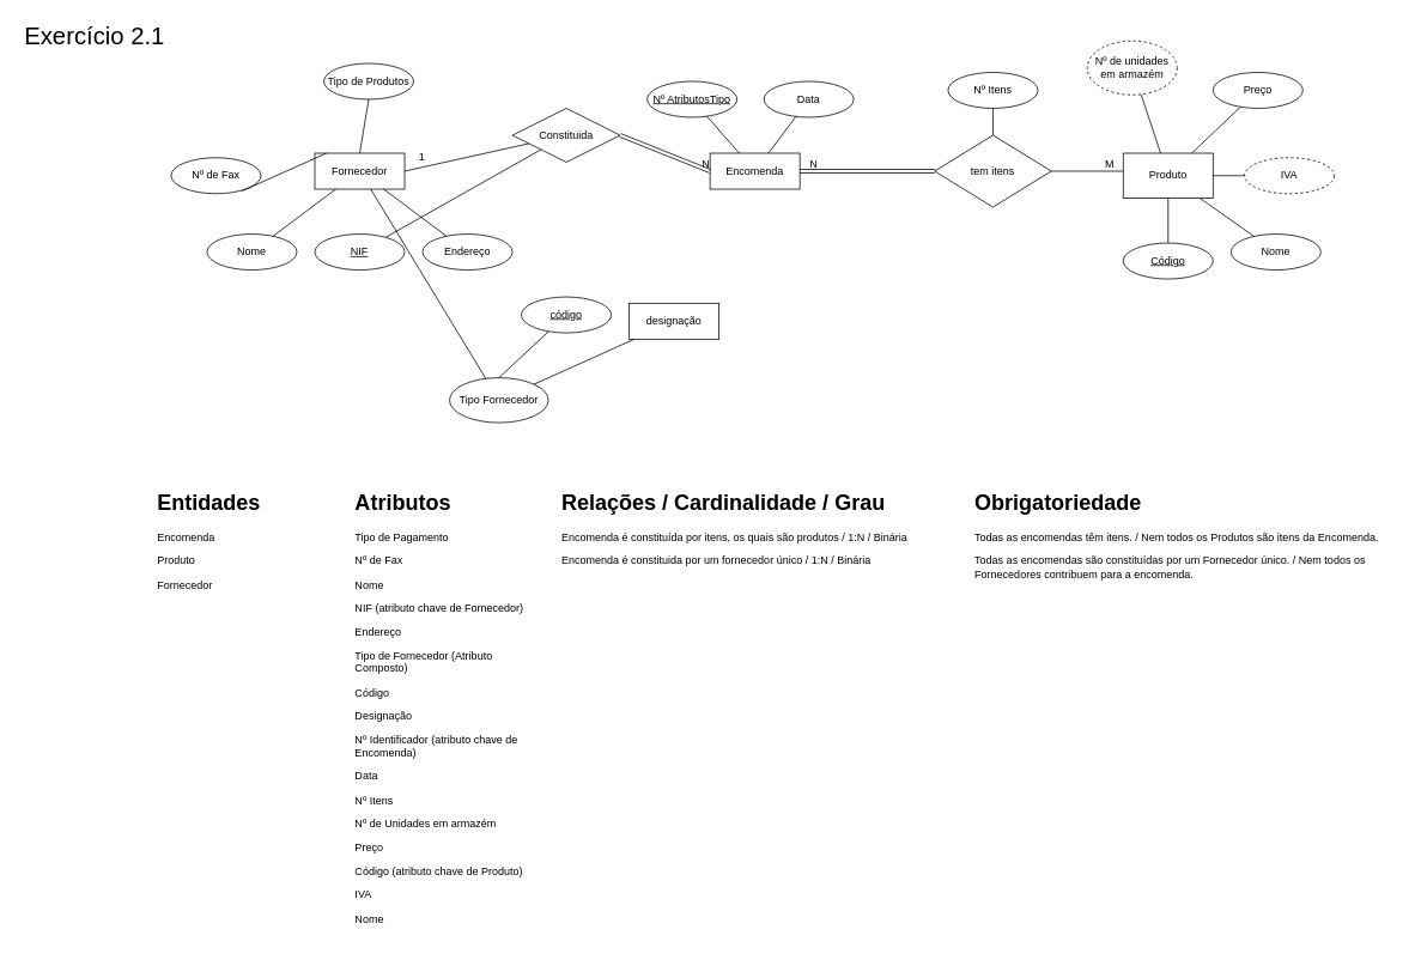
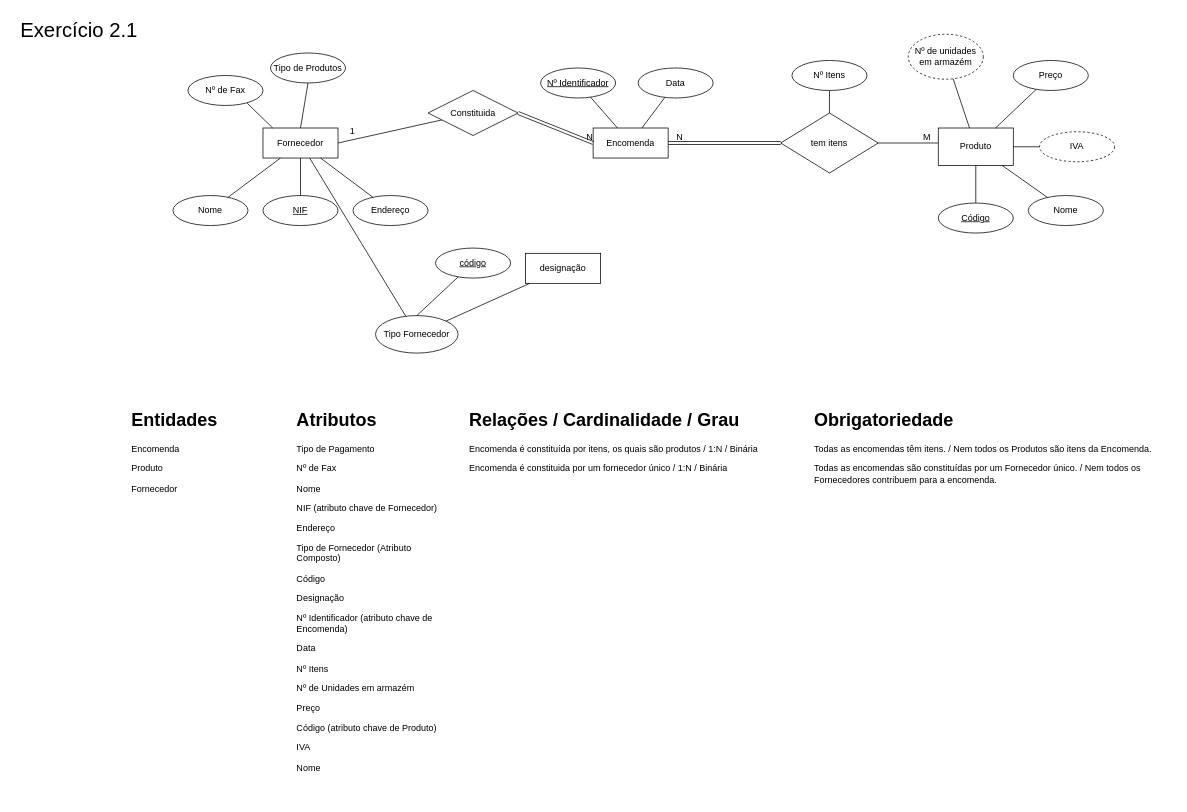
  <mxCell id="0" />
  <mxCell id="1" parent="0" />
  <mxCell id="2" value="Fornecedor" style="whiteSpace=wrap;html=1;align=center;" parent="1" vertex="1"><mxGeometry x="350" y="170" width="100" height="40" as="geometry" /></mxCell>
  <mxCell id="3" value="Nome" style="ellipse;whiteSpace=wrap;html=1;align=center;" parent="1" vertex="1"><mxGeometry x="230" y="260" width="100" height="40" as="geometry" /></mxCell>
  <mxCell id="4" value="&lt;u&gt;NIF&lt;/u&gt;" style="ellipse;whiteSpace=wrap;html=1;align=center;" parent="1" vertex="1"><mxGeometry x="350" y="260" width="100" height="40" as="geometry" /></mxCell>
  <mxCell id="5" value="Endereço" style="ellipse;whiteSpace=wrap;html=1;align=center;" parent="1" vertex="1"><mxGeometry x="470" y="260" width="100" height="40" as="geometry" /></mxCell>
- <mxCell id="6" value="Nº de Fax" style="ellipse;whiteSpace=wrap;html=1;align=center;" parent="1" vertex="1"><mxGeometry x="190" y="175" width="100" height="40" as="geometry" /></mxCell>
+ <mxCell id="6" value="Nº de Fax" style="ellipse;whiteSpace=wrap;html=1;align=center;" parent="1" vertex="1"><mxGeometry x="250" y="100" width="100" height="40" as="geometry" /></mxCell>
  <mxCell id="7" value="Tipo de Produtos" style="ellipse;whiteSpace=wrap;html=1;align=center;" parent="1" vertex="1"><mxGeometry x="360" y="70" width="100" height="40" as="geometry" /></mxCell>
  <mxCell id="8" value="Tipo Fornecedor" style="ellipse;whiteSpace=wrap;html=1;align=center;" parent="1" vertex="1"><mxGeometry x="500" y="420" width="110" height="50" as="geometry" /></mxCell>
  <mxCell id="9" value="" style="endArrow=none;html=1;rounded=0;" parent="1" source="3" target="2" edge="1"><mxGeometry relative="1" as="geometry"><mxPoint x="450" y="270" as="sourcePoint" /><mxPoint x="610" y="270" as="targetPoint" /></mxGeometry></mxCell>
- <mxCell id="10" value="" style="endArrow=none;html=1;rounded=0;" parent="1" source="4" target="20" edge="1"><mxGeometry relative="1" as="geometry"><mxPoint x="450" y="270" as="sourcePoint" /><mxPoint x="610" y="270" as="targetPoint" /></mxGeometry></mxCell>
+ <mxCell id="10" value="" style="endArrow=none;html=1;rounded=0;" parent="1" source="4" target="2" edge="1"><mxGeometry relative="1" as="geometry"><mxPoint x="450" y="270" as="sourcePoint" /><mxPoint x="610" y="270" as="targetPoint" /></mxGeometry></mxCell>
  <mxCell id="11" value="" style="endArrow=none;html=1;rounded=0;" parent="1" source="5" target="2" edge="1"><mxGeometry relative="1" as="geometry"><mxPoint x="530" y="270" as="sourcePoint" /><mxPoint x="610" y="270" as="targetPoint" /></mxGeometry></mxCell>
  <mxCell id="12" value="" style="endArrow=none;html=1;rounded=0;" parent="1" source="2" target="8" edge="1"><mxGeometry relative="1" as="geometry"><mxPoint x="450" y="270" as="sourcePoint" /><mxPoint x="610" y="270" as="targetPoint" /></mxGeometry></mxCell>
  <mxCell id="13" value="" style="endArrow=none;html=1;rounded=0;entryX=0.5;entryY=1;entryDx=0;entryDy=0;exitX=0.5;exitY=0;exitDx=0;exitDy=0;" parent="1" source="2" target="7" edge="1"><mxGeometry relative="1" as="geometry"><mxPoint x="370" y="160" as="sourcePoint" /><mxPoint x="530" y="160" as="targetPoint" /></mxGeometry></mxCell>
  <mxCell id="14" value="" style="endArrow=none;html=1;rounded=0;exitX=0.79;exitY=0.925;exitDx=0;exitDy=0;exitPerimeter=0;entryX=0.13;entryY=0;entryDx=0;entryDy=0;entryPerimeter=0;" parent="1" source="6" target="2" edge="1"><mxGeometry relative="1" as="geometry"><mxPoint x="450" y="270" as="sourcePoint" /><mxPoint x="610" y="270" as="targetPoint" /></mxGeometry></mxCell>
  <mxCell id="15" value="&lt;u&gt;código&lt;/u&gt;" style="ellipse;whiteSpace=wrap;html=1;align=center;" parent="1" vertex="1"><mxGeometry x="580" y="330" width="100" height="40" as="geometry" /></mxCell>
  <mxCell id="16" value="designação" style="whiteSpace=wrap;html=1;align=center;rounded=0;" parent="1" vertex="1"><mxGeometry x="700" y="337" width="100" height="40" as="geometry" /></mxCell>
  <mxCell id="17" value="" style="endArrow=none;html=1;rounded=0;exitX=0.5;exitY=0;exitDx=0;exitDy=0;" parent="1" source="8" target="15" edge="1"><mxGeometry relative="1" as="geometry"><mxPoint x="340" y="270" as="sourcePoint" /><mxPoint x="500" y="270" as="targetPoint" /></mxGeometry></mxCell>
  <mxCell id="18" value="" style="endArrow=none;html=1;rounded=0;" parent="1" source="8" target="16" edge="1"><mxGeometry relative="1" as="geometry"><mxPoint x="340" y="270" as="sourcePoint" /><mxPoint x="500" y="270" as="targetPoint" /></mxGeometry></mxCell>
  <mxCell id="19" value="" style="endArrow=none;html=1;rounded=0;exitX=1;exitY=0.5;exitDx=0;exitDy=0;" parent="1" source="2" target="20" edge="1"><mxGeometry relative="1" as="geometry"><mxPoint x="340" y="270" as="sourcePoint" /><mxPoint x="630" y="190" as="targetPoint" /></mxGeometry></mxCell>
  <mxCell id="20" value="Constituida" style="shape=rhombus;perimeter=rhombusPerimeter;whiteSpace=wrap;html=1;align=center;" parent="1" vertex="1"><mxGeometry x="570" y="120" width="120" height="60" as="geometry" /></mxCell>
  <mxCell id="21" value="1" style="text;strokeColor=none;fillColor=none;spacingLeft=4;spacingRight=4;overflow=hidden;rotatable=0;points=[[0,0.5],[1,0.5]];portConstraint=eastwest;fontSize=12;" parent="1" vertex="1"><mxGeometry x="460" y="160" width="40" height="30" as="geometry" /></mxCell>
  <mxCell id="22" value="Encomenda" style="whiteSpace=wrap;html=1;align=center;" parent="1" vertex="1"><mxGeometry x="790" y="170" width="100" height="40" as="geometry" /></mxCell>
  <mxCell id="23" value="" style="endArrow=none;html=1;rounded=0;" parent="1" source="22" target="24" edge="1"><mxGeometry relative="1" as="geometry"><mxPoint x="710" y="270" as="sourcePoint" /><mxPoint x="760" y="100" as="targetPoint" /></mxGeometry></mxCell>
- <mxCell id="24" value="&lt;u&gt;Nº AtributosTipo&lt;/u&gt;" style="ellipse;whiteSpace=wrap;html=1;align=center;" parent="1" vertex="1"><mxGeometry x="720" y="90" width="100" height="40" as="geometry" /></mxCell>
+ <mxCell id="24" value="&lt;u&gt;Nº Identificador&lt;/u&gt;" style="ellipse;whiteSpace=wrap;html=1;align=center;" parent="1" vertex="1"><mxGeometry x="720" y="90" width="100" height="40" as="geometry" /></mxCell>
  <mxCell id="25" value="Data" style="ellipse;whiteSpace=wrap;html=1;align=center;" parent="1" vertex="1"><mxGeometry x="850" y="90" width="100" height="40" as="geometry" /></mxCell>
  <mxCell id="26" value="" style="endArrow=none;html=1;rounded=0;" parent="1" source="22" target="25" edge="1"><mxGeometry relative="1" as="geometry"><mxPoint x="710" y="270" as="sourcePoint" /><mxPoint x="870" y="270" as="targetPoint" /></mxGeometry></mxCell>
  <mxCell id="27" value="" style="shape=link;html=1;rounded=0;entryX=0;entryY=0.5;entryDx=0;entryDy=0;exitX=1;exitY=0.5;exitDx=0;exitDy=0;" parent="1" source="20" target="22" edge="1"><mxGeometry relative="1" as="geometry"><mxPoint x="530" y="270" as="sourcePoint" /><mxPoint x="690" y="270" as="targetPoint" /></mxGeometry></mxCell>
  <mxCell id="28" value="N" style="resizable=0;html=1;align=right;verticalAlign=bottom;" parent="27" connectable="0" vertex="1"><mxGeometry x="1" relative="1" as="geometry" /></mxCell>
  <mxCell id="29" value="" style="shape=link;html=1;rounded=0;exitX=1;exitY=0.5;exitDx=0;exitDy=0;" parent="1" source="22" edge="1"><mxGeometry relative="1" as="geometry"><mxPoint x="860" y="270" as="sourcePoint" /><mxPoint x="1040" y="190" as="targetPoint" /></mxGeometry></mxCell>
  <mxCell id="30" value="N" style="resizable=0;html=1;align=right;verticalAlign=bottom;" parent="29" connectable="0" vertex="1"><mxGeometry x="1" relative="1" as="geometry"><mxPoint x="-130" as="offset" /></mxGeometry></mxCell>
  <mxCell id="31" value="tem itens" style="shape=rhombus;perimeter=rhombusPerimeter;whiteSpace=wrap;html=1;align=center;" parent="1" vertex="1"><mxGeometry x="1040" y="150" width="130" height="80" as="geometry" /></mxCell>
  <mxCell id="32" value="" style="endArrow=none;html=1;rounded=0;exitX=1;exitY=0.5;exitDx=0;exitDy=0;" parent="1" source="31" edge="1"><mxGeometry relative="1" as="geometry"><mxPoint x="1080" y="270" as="sourcePoint" /><mxPoint x="1250" y="190" as="targetPoint" /></mxGeometry></mxCell>
  <mxCell id="33" value="M" style="resizable=0;html=1;align=right;verticalAlign=bottom;" parent="32" connectable="0" vertex="1"><mxGeometry x="1" relative="1" as="geometry"><mxPoint x="-10" as="offset" /></mxGeometry></mxCell>
  <mxCell id="34" value="Produto" style="whiteSpace=wrap;html=1;align=center;" parent="1" vertex="1"><mxGeometry x="1250" y="170" width="100" height="50" as="geometry" /></mxCell>
  <mxCell id="35" value="Nº de unidades em armazém" style="ellipse;whiteSpace=wrap;html=1;align=center;dashed=1;" parent="1" vertex="1"><mxGeometry x="1210" y="45" width="100" height="60" as="geometry" /></mxCell>
  <mxCell id="36" value="Preço" style="ellipse;whiteSpace=wrap;html=1;align=center;" parent="1" vertex="1"><mxGeometry x="1350" y="80" width="100" height="40" as="geometry" /></mxCell>
  <mxCell id="37" value="Código" style="ellipse;whiteSpace=wrap;html=1;align=center;fontStyle=4;" parent="1" vertex="1"><mxGeometry x="1250" y="270" width="100" height="40" as="geometry" /></mxCell>
  <mxCell id="38" value="Nome" style="ellipse;whiteSpace=wrap;html=1;align=center;" parent="1" vertex="1"><mxGeometry x="1370" y="260" width="100" height="40" as="geometry" /></mxCell>
  <mxCell id="39" value="IVA" style="ellipse;whiteSpace=wrap;html=1;align=center;dashed=1;" parent="1" vertex="1"><mxGeometry x="1385" y="175" width="100" height="40" as="geometry" /></mxCell>
  <mxCell id="40" value="" style="endArrow=none;html=1;rounded=0;" parent="1" source="37" target="34" edge="1"><mxGeometry relative="1" as="geometry"><mxPoint x="1080" y="260" as="sourcePoint" /><mxPoint x="1240" y="260" as="targetPoint" /></mxGeometry></mxCell>
  <mxCell id="41" value="" style="endArrow=none;html=1;rounded=0;" parent="1" source="38" target="34" edge="1"><mxGeometry relative="1" as="geometry"><mxPoint x="1080" y="260" as="sourcePoint" /><mxPoint x="1240" y="260" as="targetPoint" /></mxGeometry></mxCell>
  <mxCell id="42" value="" style="endArrow=none;html=1;rounded=0;" parent="1" source="39" target="34" edge="1"><mxGeometry relative="1" as="geometry"><mxPoint x="1080" y="260" as="sourcePoint" /><mxPoint x="1240" y="260" as="targetPoint" /></mxGeometry></mxCell>
  <mxCell id="43" value="" style="endArrow=none;html=1;rounded=0;" parent="1" source="34" target="35" edge="1"><mxGeometry relative="1" as="geometry"><mxPoint x="1080" y="260" as="sourcePoint" /><mxPoint x="1240" y="260" as="targetPoint" /></mxGeometry></mxCell>
  <mxCell id="44" value="" style="endArrow=none;html=1;rounded=0;" parent="1" source="34" target="36" edge="1"><mxGeometry relative="1" as="geometry"><mxPoint x="1080" y="260" as="sourcePoint" /><mxPoint x="1240" y="260" as="targetPoint" /></mxGeometry></mxCell>
  <mxCell id="45" value="Nº Itens" style="ellipse;whiteSpace=wrap;html=1;align=center;" parent="1" vertex="1"><mxGeometry x="1055" y="80" width="100" height="40" as="geometry" /></mxCell>
  <mxCell id="46" value="" style="endArrow=none;html=1;rounded=0;" parent="1" source="31" target="45" edge="1"><mxGeometry relative="1" as="geometry"><mxPoint x="980" y="100" as="sourcePoint" /><mxPoint x="1140" y="100" as="targetPoint" /></mxGeometry></mxCell>
  <mxCell id="47" value="&lt;h1&gt;Entidades&lt;/h1&gt;&lt;p&gt;Encomenda&lt;/p&gt;&lt;p&gt;Produto&lt;/p&gt;&lt;p&gt;Fornecedor&lt;/p&gt;" style="text;html=1;strokeColor=none;fillColor=none;spacing=5;spacingTop=-20;whiteSpace=wrap;overflow=hidden;rounded=0;" parent="1" vertex="1"><mxGeometry x="170" y="540" width="190" height="120" as="geometry" /></mxCell>
  <mxCell id="48" value="&lt;h1&gt;Atributos&lt;/h1&gt;&lt;p&gt;&lt;span style=&quot;text-align: center&quot;&gt;Tipo de Pagamento&lt;/span&gt;&lt;br&gt;&lt;/p&gt;&lt;p&gt;&lt;span style=&quot;text-align: center&quot;&gt;Nº de Fax&lt;/span&gt;&lt;span style=&quot;text-align: center&quot;&gt;&lt;br&gt;&lt;/span&gt;&lt;/p&gt;&lt;p&gt;&lt;span style=&quot;text-align: center&quot;&gt;Nome&lt;/span&gt;&lt;span style=&quot;text-align: center&quot;&gt;&lt;br&gt;&lt;/span&gt;&lt;/p&gt;&lt;p&gt;&lt;span style=&quot;text-align: center&quot;&gt;NIF (atributo chave de Fornecedor)&lt;/span&gt;&lt;span style=&quot;text-align: center&quot;&gt;&lt;br&gt;&lt;/span&gt;&lt;/p&gt;&lt;p&gt;&lt;span style=&quot;text-align: center&quot;&gt;Endereço&lt;/span&gt;&lt;/p&gt;&lt;p&gt;&lt;span style=&quot;text-align: center&quot;&gt;Tipo de Fornecedor (Atributo Composto)&lt;/span&gt;&lt;/p&gt;&lt;p&gt;&lt;span style=&quot;text-align: center&quot;&gt;Código&lt;/span&gt;&lt;/p&gt;&lt;p&gt;&lt;span style=&quot;text-align: center&quot;&gt;Designação&lt;/span&gt;&lt;/p&gt;&lt;p&gt;&lt;span style=&quot;text-align: center&quot;&gt;Nº Identificador (atributo chave de Encomenda)&lt;/span&gt;&lt;/p&gt;&lt;p&gt;&lt;span style=&quot;text-align: center&quot;&gt;Data&lt;/span&gt;&lt;/p&gt;&lt;p&gt;&lt;span style=&quot;text-align: center&quot;&gt;Nº Itens&lt;/span&gt;&lt;/p&gt;&lt;p&gt;&lt;span style=&quot;text-align: center&quot;&gt;Nº de Unidades em armazém&lt;/span&gt;&lt;/p&gt;&lt;p&gt;&lt;span style=&quot;text-align: center&quot;&gt;Preço&lt;/span&gt;&lt;/p&gt;&lt;p&gt;&lt;span style=&quot;text-align: center&quot;&gt;Código (atributo chave de&amp;nbsp;Produto)&lt;/span&gt;&lt;/p&gt;&lt;p&gt;&lt;span style=&quot;text-align: center&quot;&gt;IVA&lt;/span&gt;&lt;/p&gt;&lt;p&gt;&lt;span style=&quot;text-align: center&quot;&gt;Nome&lt;/span&gt;&lt;/p&gt;" style="text;html=1;strokeColor=none;fillColor=none;spacing=5;spacingTop=-20;whiteSpace=wrap;overflow=hidden;rounded=0;" parent="1" vertex="1"><mxGeometry x="390" y="540" width="220" height="520" as="geometry" /></mxCell>
  <mxCell id="49" value="&lt;h1&gt;Relações / Cardinalidade / Grau&lt;/h1&gt;&lt;p&gt;Encomenda é constituída por itens, os quais são produtos / 1:N / Binária&lt;/p&gt;&lt;p&gt;Encomenda é constituida por um fornecedor único / 1:N / Binária&lt;/p&gt;" style="text;html=1;strokeColor=none;fillColor=none;spacing=5;spacingTop=-20;whiteSpace=wrap;overflow=hidden;rounded=0;" parent="1" vertex="1"><mxGeometry x="620" y="540" width="410" height="120" as="geometry" /></mxCell>
  <mxCell id="50" value="&lt;h1&gt;Obrigatoriedade&lt;/h1&gt;&lt;p&gt;Todas as encomendas têm itens. / Nem todos os Produtos são itens da Encomenda.&lt;/p&gt;&lt;p&gt;Todas as encomendas são constituídas por um Fornecedor único. / Nem todos os Fornecedores contribuem para a encomenda.&lt;/p&gt;&lt;p&gt;&lt;br&gt;&lt;/p&gt;" style="text;html=1;strokeColor=none;fillColor=none;spacing=5;spacingTop=-20;whiteSpace=wrap;overflow=hidden;rounded=0;" parent="1" vertex="1"><mxGeometry x="1080" y="540" width="480" height="150" as="geometry" /></mxCell>
  <mxCell id="51" value="&lt;font style=&quot;font-size: 27px&quot;&gt;Exercício 2.1&lt;/font&gt;" style="text;html=1;strokeColor=none;fillColor=none;align=center;verticalAlign=middle;whiteSpace=wrap;rounded=0;" parent="1" vertex="1"><mxGeometry x="20" y="20" width="170" height="40" as="geometry" /></mxCell>
